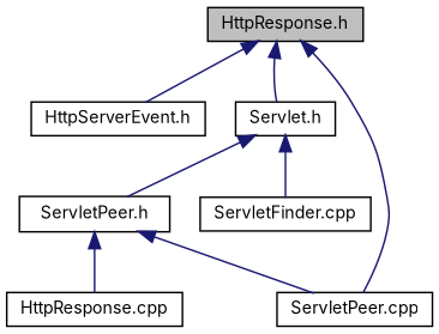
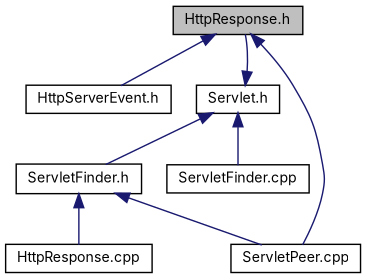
  digraph {
    fontname=Inter
    node [color=black fillcolor=white fontname=Inter fontsize=10 shape=record style=filled]
    edge [color=midnightblue dir=back fontname=Inter fontsize=10 labelfontname=Helvetica labelfontsize=10 style=solid]
    n1 [fillcolor=grey75 fontcolor=black height=0.2 label="HttpResponse.h" width=0.4]
    n2 [height=0.2 label="HttpServerEvent.h" width=0.4]
    n3 [height=0.2 label="Servlet.h" width=0.4]
    n4 [height=0.2 label="ServletPeer.cpp" width=0.4]
-   n5 [height=0.2 label="ServletPeer.h" width=0.4]
+   n5 [height=0.2 label="ServletFinder.h" width=0.4]
    n6 [height=0.2 label="ServletFinder.cpp" width=0.4]
    n7 [height=0.2 label="HttpResponse.cpp" width=0.4]
    n1 -> n2
-   n1 -> n3
+   n3 -> n1
    n1 -> n4
    n3 -> n5
    n3 -> n6
    n5 -> n4
    n5 -> n7
  }
